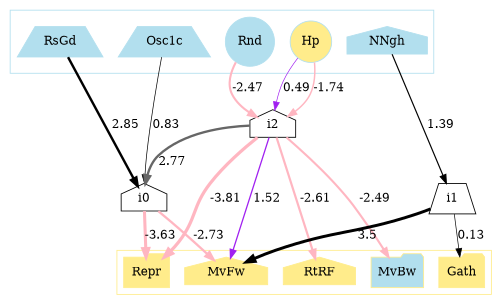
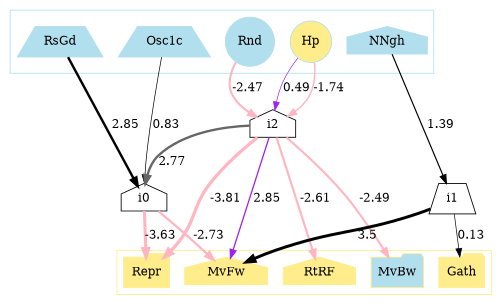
  digraph {
    node [color=lightblue2 shape=house style=filled]
    edge [color=lightpink penwidth=0.8]
    RsGd [shape=trapezium]
    Rnd [shape=circle]
    Hp [fillcolor=lightgoldenrod1 shape=circle]
    NNgh
    Osc1c [shape=trapezium]
    MvFw [color=lightgoldenrod1]
    RtRF [color=lightgoldenrod1]
    Repr [color=lightgoldenrod1 shape=folder]
    Gath [color=lightgoldenrod1 shape=folder]
    MvBw [color=lightgoldenrod1 fillcolor=lightblue2 shape=folder]
    i0 [color="" style=""]
    i2 [color="" style=""]
    i1 [shape=trapezium color="" style=""]
    subgraph cluster_1 {
      color=lightblue2
      RsGd
      Rnd
      Hp
      NNgh
      Osc1c
    }
    subgraph cluster_2 {
      color=lightgoldenrod1
      MvFw
      RtRF
      Repr
      Gath
      MvBw
    }
    RsGd -> i0 [color=black label=2.85 penwidth=2.8502197265625]
    Rnd -> i2 [label=-2.47 penwidth=2.473876953125]
    Hp -> i2 [color=purple label=0.49]
    Hp -> i2 [label=-1.74 penwidth=1.7384033203125]
    NNgh -> i1 [color=black label=1.39 penwidth=1.3896484375]
    Osc1c -> i0 [color=black label=0.83 penwidth=0.8333740234375]
    i0 -> MvFw [label=-2.73 penwidth=2.7288818359375]
    i0 -> Repr [label=-3.63 penwidth=3.6270751953125]
-   i2 -> MvFw [color=purple label=1.52 penwidth=1.5206298828125]
+   i2 -> MvFw [color=purple label=2.85 penwidth=1.5206298828125]
    i2 -> RtRF [label=-2.61 penwidth=2.6051025390625]
    i2 -> Repr [label=-3.81 penwidth=3.8114013671875]
    i2 -> MvBw [label=-2.49 penwidth=2.4915771484375]
    i2 -> i0 [color=gray40 label=2.77 penwidth=2.7728271484375]
    i1 -> MvFw [color=black label=3.5 penwidth=3.503173828125]
    i1 -> Gath [color=black label=0.13]
  }
